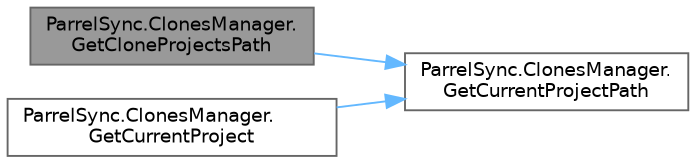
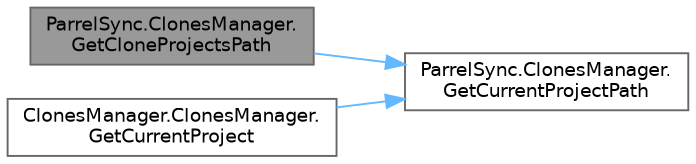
  digraph {
    fontname="DejaVu Sans"
    rankdir=LR
    node [color=grey40 fillcolor=white fontname="DejaVu Sans" fontsize=10 shape=box style=filled]
    edge [color=steelblue1 fontname="DejaVu Sans" fontsize=10 labelfontname=Helvetica labelfontsize=10 style=solid]
    n1 [color=gray40 fillcolor=grey60 fontcolor=black height=0.2 label="ParrelSync.ClonesManager.\lGetCloneProjectsPath" width=0.4]
    n2 [height=0.2 label="ParrelSync.ClonesManager.\lGetCurrentProjectPath" width=0.4]
-   n3 [height=0.2 label="ParrelSync.ClonesManager.\lGetCurrentProject" width=0.4]
+   n3 [height=0.2 label="ClonesManager.ClonesManager.\lGetCurrentProject" width=0.4]
    n1 -> n2
    n3 -> n2
  }
